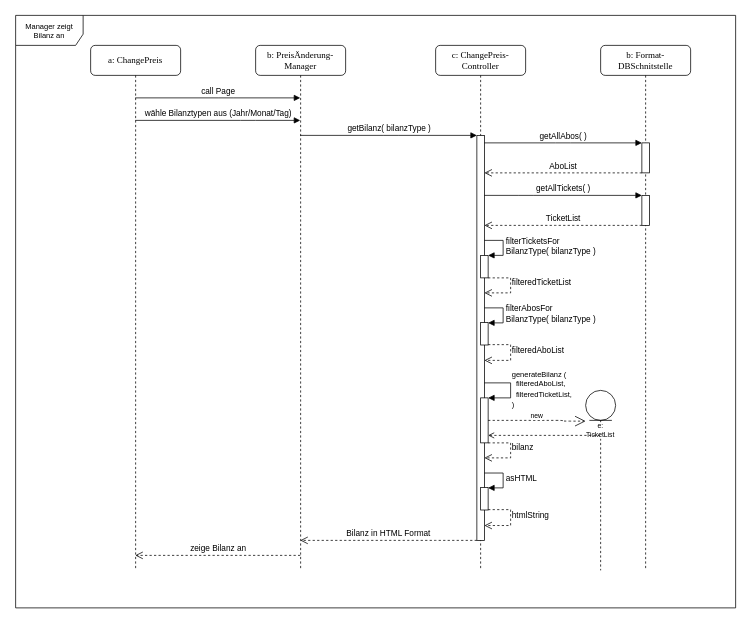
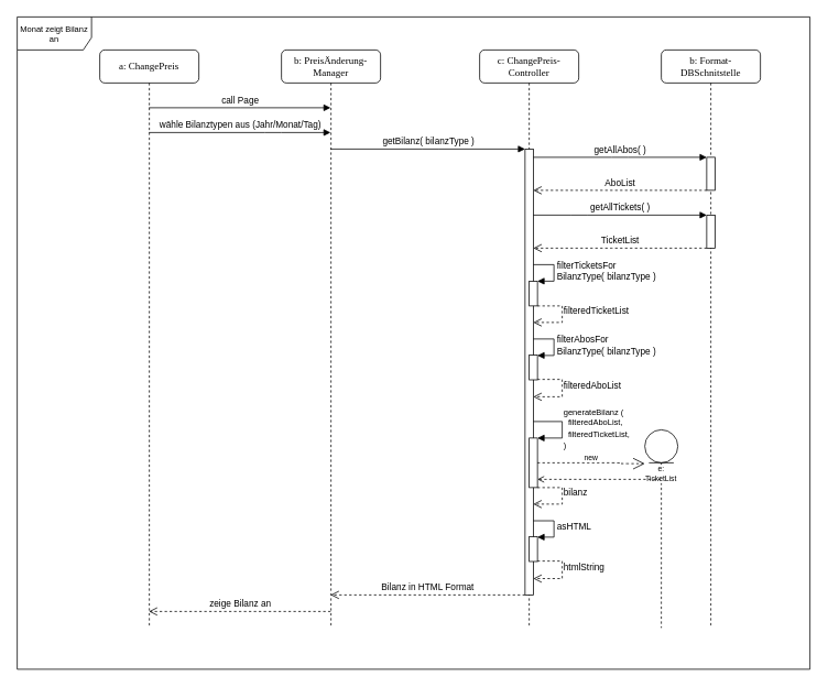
  <mxCell id="0" />
  <mxCell id="1" parent="0" />
- <mxCell id="2" value="Manager zeigt Bilanz an" style="shape=umlFrame;whiteSpace=wrap;html=1;fontSize=10;width=90;height=40;" parent="1" vertex="1"><mxGeometry x="20" y="20" width="960" height="790" as="geometry" /></mxCell>
+ <mxCell id="2" value="Monat zeigt Bilanz an" style="shape=umlFrame;whiteSpace=wrap;html=1;fontSize=10;width=90;height=40;" parent="1" vertex="1"><mxGeometry x="20" y="20" width="960" height="790" as="geometry" /></mxCell>
  <mxCell id="3" value="b: Format-DBSchnitstelle&lt;br&gt;" style="shape=umlLifeline;perimeter=lifelinePerimeter;whiteSpace=wrap;html=1;container=1;collapsible=0;recursiveResize=0;outlineConnect=0;rounded=1;shadow=0;comic=0;labelBackgroundColor=none;strokeColor=#000000;strokeWidth=1;fillColor=#FFFFFF;fontFamily=Verdana;fontSize=12;fontColor=#000000;align=center;perimeterSpacing=0;glass=0;size=40;overflow=visible;noLabel=0;labelPadding=0;direction=east;connectable=1;snapToPoint=0;fixDash=0;" parent="1" vertex="1"><mxGeometry x="800" y="60" width="120" height="700" as="geometry" /></mxCell>
  <mxCell id="4" value="" style="html=1;points=[];perimeter=orthogonalPerimeter;" parent="3" vertex="1"><mxGeometry x="55" y="130" width="10" height="40" as="geometry" /></mxCell>
  <mxCell id="5" value="" style="html=1;points=[];perimeter=orthogonalPerimeter;" vertex="1" parent="3"><mxGeometry x="55" y="200" width="10" height="40" as="geometry" /></mxCell>
  <mxCell id="6" value="b: PreisÄnderung-Manager" style="shape=umlLifeline;perimeter=lifelinePerimeter;whiteSpace=wrap;html=1;container=1;collapsible=0;recursiveResize=0;outlineConnect=0;rounded=1;shadow=0;comic=0;labelBackgroundColor=none;strokeColor=#000000;strokeWidth=1;fillColor=#FFFFFF;fontFamily=Verdana;fontSize=12;fontColor=#000000;align=center;size=40;" parent="1" vertex="1"><mxGeometry x="340" y="60" width="120" height="700" as="geometry" /></mxCell>
  <mxCell id="7" value="c: ChangePreis-Controller&lt;br&gt;" style="shape=umlLifeline;perimeter=lifelinePerimeter;whiteSpace=wrap;html=1;container=1;collapsible=0;recursiveResize=0;outlineConnect=0;rounded=1;shadow=0;comic=0;labelBackgroundColor=none;strokeColor=#000000;strokeWidth=1;fillColor=#FFFFFF;fontFamily=Verdana;fontSize=12;fontColor=#000000;align=center;size=40;" parent="1" vertex="1"><mxGeometry x="580" y="60" width="120" height="700" as="geometry" /></mxCell>
  <mxCell id="8" value="" style="html=1;points=[];perimeter=orthogonalPerimeter;" parent="7" vertex="1"><mxGeometry x="55" y="120" width="10" height="540" as="geometry" /></mxCell>
  <mxCell id="9" value="" style="html=1;points=[];perimeter=orthogonalPerimeter;" vertex="1" parent="7"><mxGeometry x="60" y="280" width="10" height="30" as="geometry" /></mxCell>
  <mxCell id="10" value="filterTicketsFor&lt;br&gt;BilanzType( bilanzType )" style="edgeStyle=orthogonalEdgeStyle;html=1;align=left;spacingLeft=2;endArrow=block;rounded=0;entryX=1;entryY=0;" edge="1" target="9" parent="7"><mxGeometry relative="1" as="geometry"><mxPoint x="65" y="260" as="sourcePoint" /><Array as="points"><mxPoint x="90" y="260" /></Array></mxGeometry></mxCell>
  <mxCell id="11" value="filteredTicketList" style="html=1;verticalAlign=bottom;endArrow=open;dashed=1;endSize=8;edgeStyle=orthogonalEdgeStyle;rounded=0;align=left;" edge="1" parent="7" source="9" target="8"><mxGeometry x="0.067" relative="1" as="geometry"><mxPoint x="220" y="310" as="sourcePoint" /><mxPoint x="130" y="310" as="targetPoint" /><Array as="points"><mxPoint x="100" y="310" /><mxPoint x="100" y="330" /></Array><mxPoint as="offset" /></mxGeometry></mxCell>
  <mxCell id="12" value="" style="html=1;points=[];perimeter=orthogonalPerimeter;" vertex="1" parent="7"><mxGeometry x="60" y="470" width="10" height="60" as="geometry" /></mxCell>
  <mxCell id="13" value="&lt;font style=&quot;font-size: 10px&quot;&gt;generateBilanz (&lt;br&gt;&amp;nbsp; filteredAboList,&lt;br&gt;&amp;nbsp; filteredTicketList,&lt;br&gt;)&lt;/font&gt;&lt;br&gt;" style="edgeStyle=orthogonalEdgeStyle;html=1;align=left;spacingLeft=0;endArrow=block;rounded=0;verticalAlign=middle;" edge="1" parent="7" target="12" source="8"><mxGeometry relative="1" as="geometry"><mxPoint x="68" y="440" as="sourcePoint" /><Array as="points"><mxPoint x="100" y="450" /><mxPoint x="100" y="470" /></Array></mxGeometry></mxCell>
  <mxCell id="14" value="bilanz" style="html=1;verticalAlign=bottom;endArrow=open;dashed=1;endSize=8;edgeStyle=orthogonalEdgeStyle;rounded=0;align=left;" edge="1" parent="7" source="12" target="8"><mxGeometry x="0.067" relative="1" as="geometry"><mxPoint x="-360" y="409.5" as="sourcePoint" /><mxPoint x="65" y="510" as="targetPoint" /><Array as="points"><mxPoint x="100" y="530" /><mxPoint x="100" y="550" /></Array><mxPoint as="offset" /></mxGeometry></mxCell>
  <mxCell id="15" value="" style="html=1;points=[];perimeter=orthogonalPerimeter;" vertex="1" parent="7"><mxGeometry x="60" y="589.5" width="10" height="30" as="geometry" /></mxCell>
  <mxCell id="16" value="asHTML" style="edgeStyle=orthogonalEdgeStyle;html=1;align=left;spacingLeft=2;endArrow=block;rounded=0;" edge="1" parent="7" target="15"><mxGeometry relative="1" as="geometry"><mxPoint x="65" y="570.2" as="sourcePoint" /><Array as="points"><mxPoint x="90" y="570" /><mxPoint x="90" y="590" /></Array></mxGeometry></mxCell>
  <mxCell id="17" value="htmlString" style="html=1;verticalAlign=bottom;endArrow=open;dashed=1;endSize=8;edgeStyle=orthogonalEdgeStyle;rounded=0;align=left;" edge="1" parent="7" source="15"><mxGeometry x="0.067" relative="1" as="geometry"><mxPoint x="-360" y="539.5" as="sourcePoint" /><mxPoint x="65" y="640.2" as="targetPoint" /><Array as="points"><mxPoint x="100" y="619" /><mxPoint x="100" y="640" /></Array><mxPoint as="offset" /></mxGeometry></mxCell>
  <mxCell id="18" value="a: ChangePreis" style="shape=umlLifeline;perimeter=lifelinePerimeter;whiteSpace=wrap;html=1;container=1;collapsible=0;recursiveResize=0;outlineConnect=0;rounded=1;shadow=0;comic=0;labelBackgroundColor=none;strokeColor=#000000;strokeWidth=1;fillColor=#FFFFFF;fontFamily=Verdana;fontSize=12;fontColor=#000000;align=center;size=40;" parent="1" vertex="1"><mxGeometry x="120" y="60" width="120" height="700" as="geometry" /></mxCell>
  <mxCell id="19" value="call Page" style="html=1;verticalAlign=bottom;endArrow=block;edgeStyle=orthogonalEdgeStyle;" parent="1" source="18" target="6" edge="1"><mxGeometry relative="1" as="geometry"><mxPoint x="325" y="120" as="sourcePoint" /><mxPoint x="394.882" y="119.706" as="targetPoint" /><Array as="points"><mxPoint x="300" y="130" /><mxPoint x="300" y="130" /></Array></mxGeometry></mxCell>
  <mxCell id="20" value="zeige Bilanz an" style="html=1;verticalAlign=bottom;endArrow=open;dashed=1;endSize=8;edgeStyle=orthogonalEdgeStyle;" parent="1" source="6" target="18" edge="1"><mxGeometry relative="1" as="geometry"><mxPoint x="325" y="196" as="targetPoint" /><Array as="points"><mxPoint x="300" y="740" /><mxPoint x="300" y="740" /></Array></mxGeometry></mxCell>
  <mxCell id="21" value="wähle Bilanztypen aus (Jahr/Monat/Tag)" style="html=1;verticalAlign=bottom;endArrow=block;edgeStyle=orthogonalEdgeStyle;" parent="1" source="18" target="6" edge="1"><mxGeometry relative="1" as="geometry"><mxPoint x="189.667" y="139.667" as="sourcePoint" /><mxPoint x="409.5" y="139.667" as="targetPoint" /><Array as="points"><mxPoint x="330" y="160" /><mxPoint x="330" y="160" /></Array></mxGeometry></mxCell>
  <mxCell id="22" value="getBilanz( bilanzType )" style="html=1;verticalAlign=bottom;endArrow=block;edgeStyle=orthogonalEdgeStyle;" parent="1" source="6" target="8" edge="1"><mxGeometry relative="1" as="geometry"><mxPoint x="410.167" y="160.167" as="sourcePoint" /><mxPoint x="630" y="160.167" as="targetPoint" /><Array as="points"><mxPoint x="520" y="180" /><mxPoint x="520" y="180" /></Array></mxGeometry></mxCell>
  <mxCell id="23" value="getAllAbos( )" style="html=1;verticalAlign=bottom;endArrow=block;edgeStyle=orthogonalEdgeStyle;" parent="1" source="8" target="4" edge="1"><mxGeometry relative="1" as="geometry"><mxPoint x="645.167" y="200.167" as="sourcePoint" /><mxPoint x="885.167" y="200.5" as="targetPoint" /><Array as="points"><mxPoint x="750" y="190" /><mxPoint x="750" y="190" /></Array></mxGeometry></mxCell>
  <mxCell id="24" value="AboList" style="html=1;verticalAlign=bottom;endArrow=open;dashed=1;endSize=8;endFill=0;edgeStyle=orthogonalEdgeStyle;" parent="1" source="4" target="8" edge="1"><mxGeometry relative="1" as="geometry"><mxPoint x="830" y="240" as="sourcePoint" /><mxPoint x="810" y="225" as="targetPoint" /><Array as="points"><mxPoint x="760" y="230" /><mxPoint x="760" y="230" /></Array></mxGeometry></mxCell>
  <mxCell id="25" value="getAllTickets( )" style="html=1;verticalAlign=bottom;endArrow=block;edgeStyle=orthogonalEdgeStyle;" edge="1" parent="1" target="5" source="8"><mxGeometry relative="1" as="geometry"><mxPoint x="640" y="259" as="sourcePoint" /><mxPoint x="880.167" y="269.5" as="targetPoint" /><Array as="points"><mxPoint x="700" y="260" /><mxPoint x="700" y="260" /></Array></mxGeometry></mxCell>
  <mxCell id="26" value="TicketList" style="html=1;verticalAlign=bottom;endArrow=open;dashed=1;endSize=8;endFill=0;edgeStyle=orthogonalEdgeStyle;" edge="1" parent="1" source="5" target="8"><mxGeometry relative="1" as="geometry"><mxPoint x="825" y="309" as="sourcePoint" /><mxPoint x="640" y="299" as="targetPoint" /><Array as="points"><mxPoint x="750" y="300" /><mxPoint x="750" y="300" /></Array></mxGeometry></mxCell>
  <mxCell id="27" value="" style="html=1;points=[];perimeter=orthogonalPerimeter;" vertex="1" parent="1"><mxGeometry x="640" y="429.5" width="10" height="30" as="geometry" /></mxCell>
  <mxCell id="28" value="filterAbosFor&lt;br&gt;BilanzType( bilanzType )" style="edgeStyle=orthogonalEdgeStyle;html=1;align=left;spacingLeft=2;endArrow=block;rounded=0;" edge="1" parent="1" target="27" source="8"><mxGeometry relative="1" as="geometry"><mxPoint x="645.207" y="409.431" as="sourcePoint" /><Array as="points"><mxPoint x="670" y="410" /><mxPoint x="670" y="430" /></Array></mxGeometry></mxCell>
  <mxCell id="29" value="filteredAboList" style="html=1;verticalAlign=bottom;endArrow=open;dashed=1;endSize=8;edgeStyle=orthogonalEdgeStyle;rounded=0;align=left;" edge="1" parent="1" source="27" target="8"><mxGeometry x="0.067" relative="1" as="geometry"><mxPoint x="220" y="379.5" as="sourcePoint" /><mxPoint x="645" y="480" as="targetPoint" /><Array as="points"><mxPoint x="680" y="459" /><mxPoint x="680" y="480" /></Array><mxPoint as="offset" /></mxGeometry></mxCell>
  <mxCell id="30" value="e: TicketList" style="shape=umlLifeline;participant=umlEntity;perimeter=lifelinePerimeter;whiteSpace=wrap;html=1;container=1;collapsible=0;recursiveResize=0;verticalAlign=top;spacingTop=36;labelBackgroundColor=#ffffff;outlineConnect=0;size=40;fontSize=9;" vertex="1" parent="1"><mxGeometry x="780" y="520" width="40" height="240" as="geometry" /></mxCell>
  <mxCell id="31" value="new" style="endArrow=open;endSize=12;dashed=1;html=1;fontSize=9;align=left;edgeStyle=orthogonalEdgeStyle;" edge="1" parent="1" source="12"><mxGeometry x="0.45" y="41" width="160" relative="1" as="geometry"><mxPoint x="740" y="560" as="sourcePoint" /><mxPoint x="780" y="561" as="targetPoint" /><Array as="points"><mxPoint x="750" y="560" /></Array><mxPoint x="-40" y="35" as="offset" /></mxGeometry></mxCell>
  <mxCell id="32" value="" style="endArrow=none;endSize=12;dashed=1;html=1;fontSize=9;align=left;edgeStyle=orthogonalEdgeStyle;startArrow=open;startFill=0;endFill=0;" edge="1" parent="1" source="12" target="30"><mxGeometry x="0.45" y="41" width="160" relative="1" as="geometry"><mxPoint x="660" y="571" as="sourcePoint" /><mxPoint x="798.2" y="571" as="targetPoint" /><Array as="points"><mxPoint x="750" y="580" /><mxPoint x="750" y="580" /></Array><mxPoint x="-40" y="35" as="offset" /></mxGeometry></mxCell>
  <mxCell id="33" value="Bilanz in HTML Format" style="html=1;verticalAlign=bottom;endArrow=open;dashed=1;endSize=8;edgeStyle=orthogonalEdgeStyle;" edge="1" parent="1" source="8" target="6"><mxGeometry relative="1" as="geometry"><mxPoint x="415.167" y="730.167" as="targetPoint" /><Array as="points"><mxPoint x="590" y="720" /><mxPoint x="590" y="720" /></Array><mxPoint x="635" y="730.167" as="sourcePoint" /></mxGeometry></mxCell>
